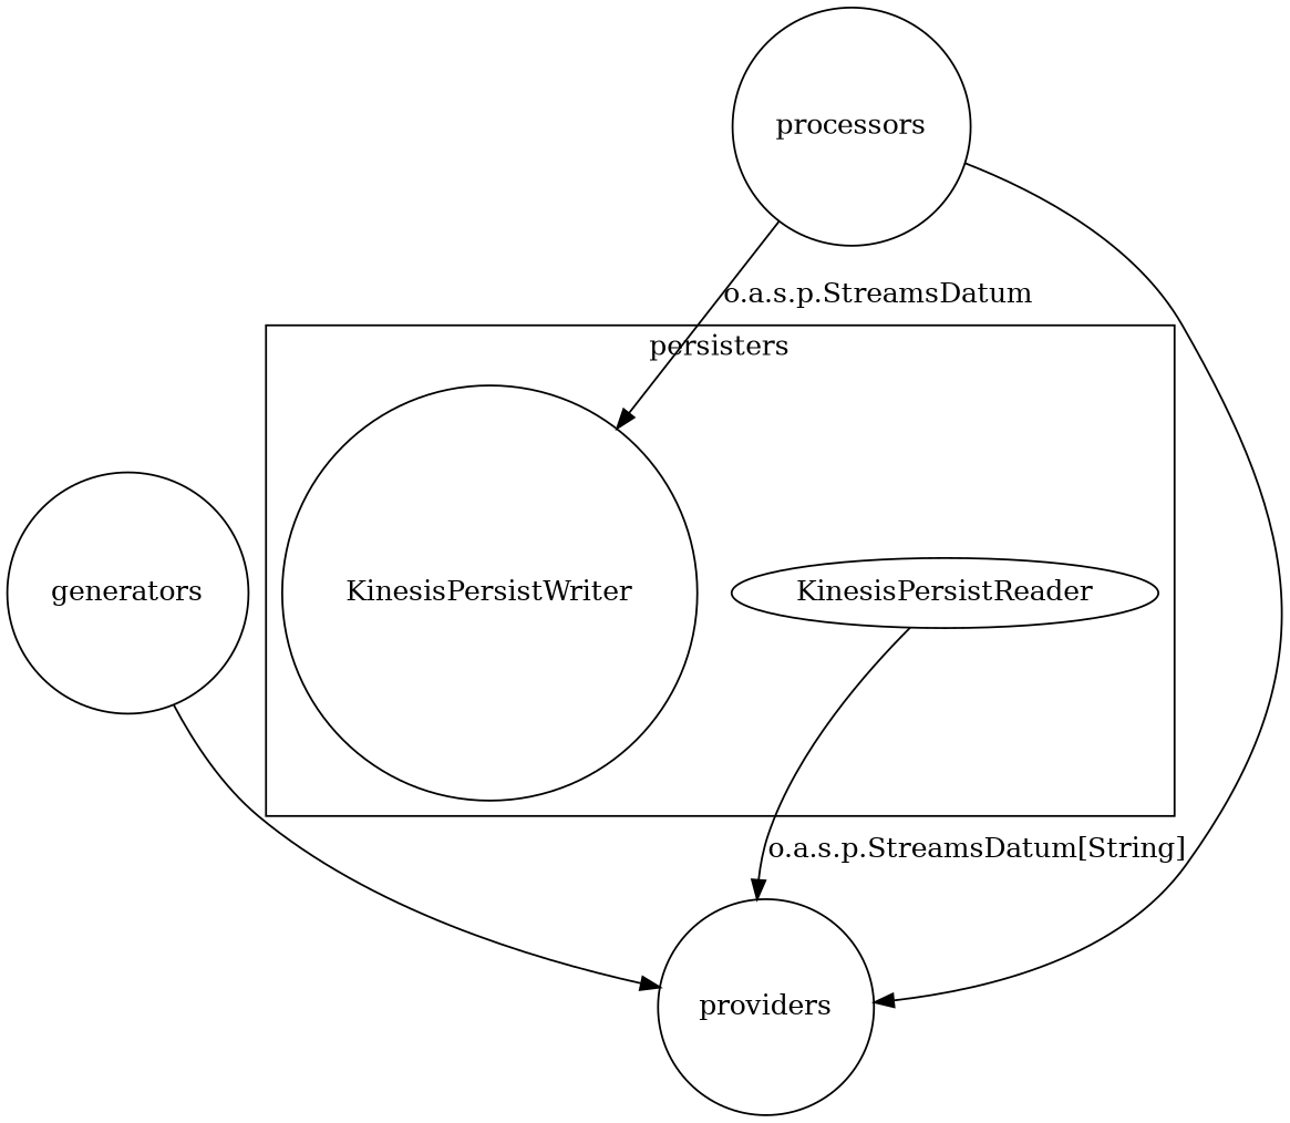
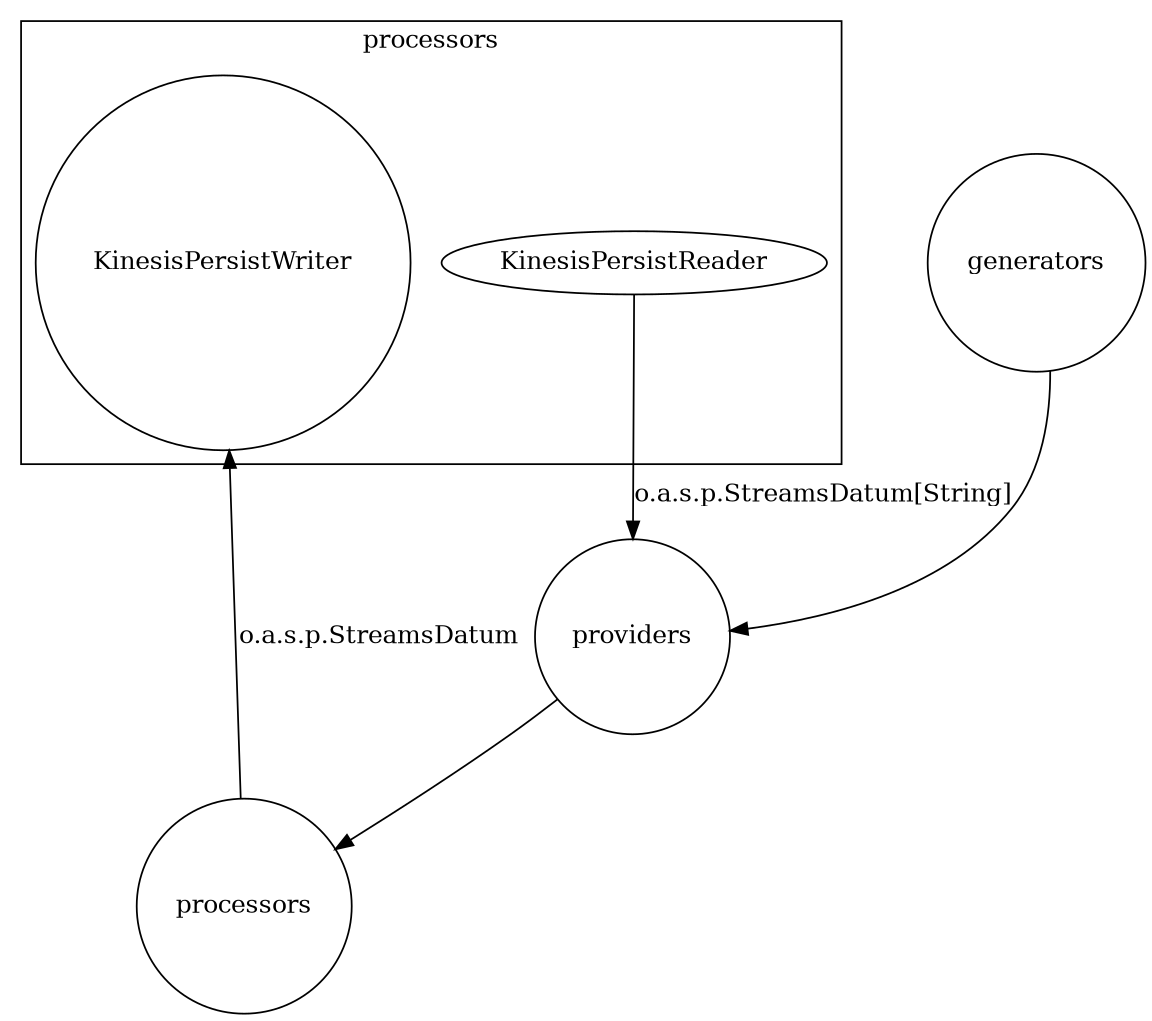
  digraph {
    compound=true
    rankdir=TB
    splines=true
    node [shape=circle]
    n1 [label=KinesisPersistReader shape=""]
    n2 [label=KinesisPersistWriter]
    n3 [label=providers]
    n4 [label=generators]
    n5 [label=processors]
    subgraph cluster_1 {
-     label=persisters
+     label=processors
      n1
      n2
    }
    n1 -> n3 [label="o.a.s.p.StreamsDatum[String]"]
-   n5 -> n3
+   n3 -> n5
    n4 -> n3
    n5 -> n2 [label="o.a.s.p.StreamsDatum"]
  }
